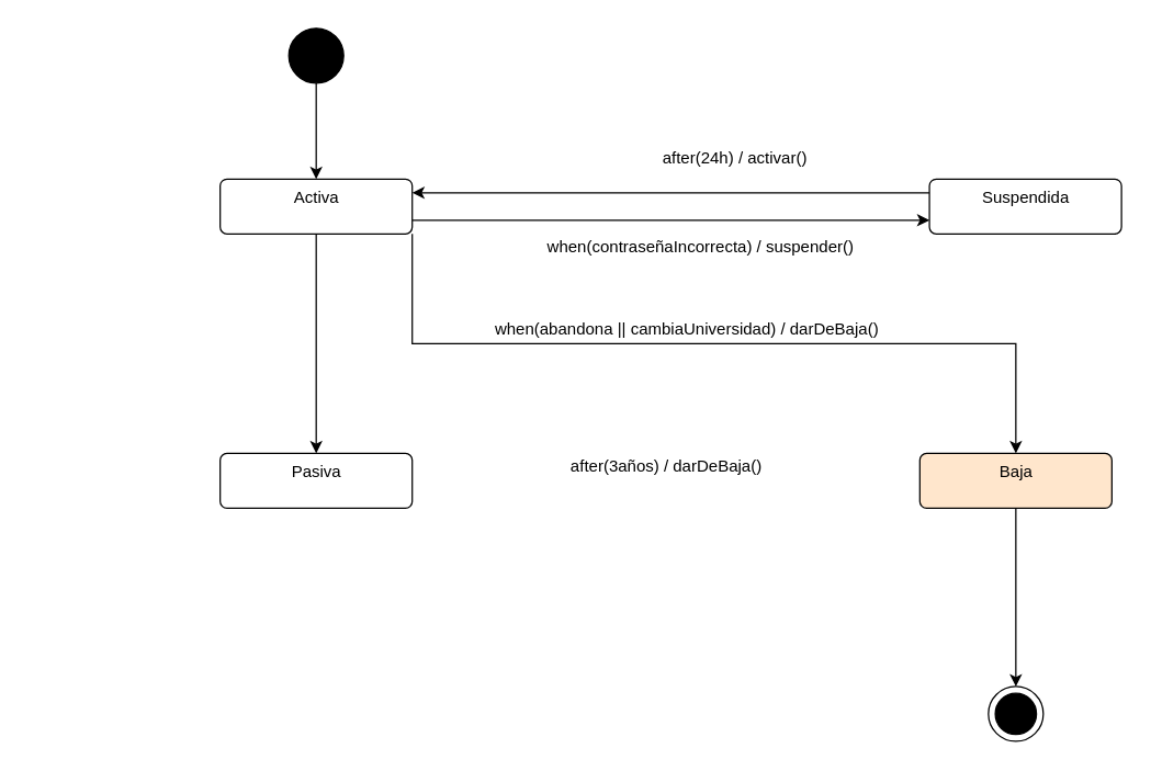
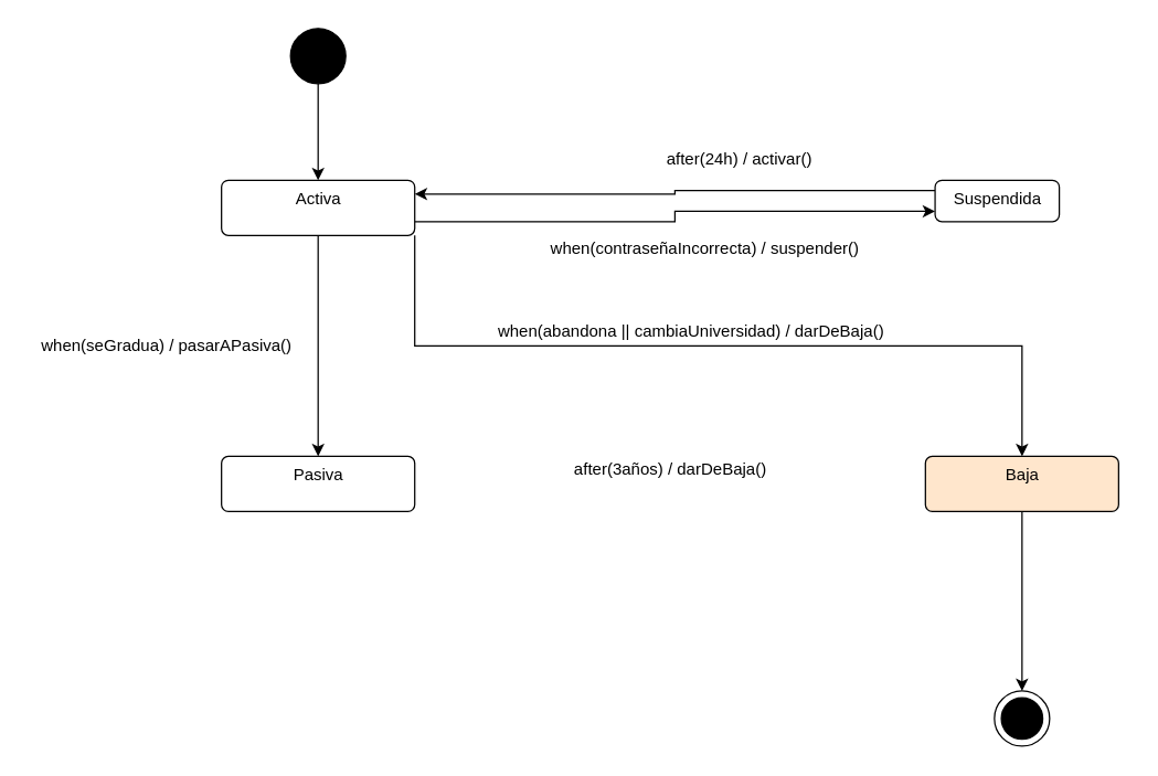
  <mxCell id="0" />
  <mxCell id="1" parent="0" />
  <mxCell id="2" style="edgeStyle=orthogonalEdgeStyle;rounded=0;orthogonalLoop=1;jettySize=auto;html=1;exitX=0.5;exitY=1;exitDx=0;exitDy=0;entryX=0.5;entryY=0;entryDx=0;entryDy=0;" edge="1" parent="1" source="3" target="8"><mxGeometry relative="1" as="geometry" /></mxCell>
  <mxCell id="3" value="" style="shape=ellipse;html=1;fillColor=#000000;fontSize=18;fontColor=#ffffff;" vertex="1" parent="1"><mxGeometry x="210" y="20" width="40" height="40" as="geometry" /></mxCell>
  <mxCell id="4" value="" style="shape=mxgraph.sysml.actFinal;html=1;verticalLabelPosition=bottom;labelBackgroundColor=#ffffff;verticalAlign=top;" vertex="1" parent="1"><mxGeometry x="720" y="500" width="40" height="40" as="geometry" /></mxCell>
  <mxCell id="5" style="edgeStyle=orthogonalEdgeStyle;rounded=0;orthogonalLoop=1;jettySize=auto;html=1;exitX=1;exitY=0.75;exitDx=0;exitDy=0;entryX=0;entryY=0.75;entryDx=0;entryDy=0;" edge="1" parent="1" source="8" target="10"><mxGeometry relative="1" as="geometry" /></mxCell>
  <mxCell id="6" style="edgeStyle=orthogonalEdgeStyle;rounded=0;orthogonalLoop=1;jettySize=auto;html=1;exitX=0.5;exitY=1;exitDx=0;exitDy=0;entryX=0.5;entryY=0;entryDx=0;entryDy=0;" edge="1" parent="1" source="8" target="13"><mxGeometry relative="1" as="geometry" /></mxCell>
  <mxCell id="7" style="edgeStyle=orthogonalEdgeStyle;rounded=0;orthogonalLoop=1;jettySize=auto;html=1;exitX=1;exitY=1;exitDx=0;exitDy=0;entryX=0.5;entryY=0;entryDx=0;entryDy=0;" edge="1" parent="1" source="8" target="16"><mxGeometry relative="1" as="geometry" /></mxCell>
  <mxCell id="8" value="Activa" style="html=1;align=center;verticalAlign=top;rounded=1;absoluteArcSize=1;arcSize=10;dashed=0;" vertex="1" parent="1"><mxGeometry x="160" y="130" width="140" height="40" as="geometry" /></mxCell>
  <mxCell id="9" style="edgeStyle=orthogonalEdgeStyle;rounded=0;orthogonalLoop=1;jettySize=auto;html=1;exitX=0;exitY=0.25;exitDx=0;exitDy=0;entryX=1;entryY=0.25;entryDx=0;entryDy=0;" edge="1" parent="1" source="10" target="8"><mxGeometry relative="1" as="geometry" /></mxCell>
- <mxCell id="10" value="Suspendida" style="html=1;align=center;verticalAlign=top;rounded=1;absoluteArcSize=1;arcSize=10;dashed=0;" vertex="1" parent="1"><mxGeometry x="677" y="130" width="140" height="40" as="geometry" /></mxCell>
+ <mxCell id="10" value="Suspendida" style="html=1;align=center;verticalAlign=top;rounded=1;absoluteArcSize=1;arcSize=10;dashed=0;" vertex="1" parent="1"><mxGeometry x="677" y="130" width="90" height="30" as="geometry" /></mxCell>
  <mxCell id="11" value="when(contraseñaIncorrecta) / suspender()" style="text;html=1;align=center;verticalAlign=middle;resizable=0;points=[];autosize=1;strokeColor=none;" vertex="1" parent="1"><mxGeometry x="390" y="170" width="240" height="20" as="geometry" /></mxCell>
  <mxCell id="12" value="after(24h) / activar()" style="text;html=1;align=center;verticalAlign=middle;resizable=0;points=[];autosize=1;strokeColor=none;" vertex="1" parent="1"><mxGeometry x="475" y="105" width="120" height="20" as="geometry" /></mxCell>
  <mxCell id="13" value="Pasiva" style="html=1;align=center;verticalAlign=top;rounded=1;absoluteArcSize=1;arcSize=10;dashed=0;" vertex="1" parent="1"><mxGeometry x="160" y="330" width="140" height="40" as="geometry" /></mxCell>
+ <mxCell id="14" value="when(seGradua) / pasarAPasiva()" style="text;html=1;align=center;verticalAlign=middle;resizable=0;points=[];autosize=1;strokeColor=none;" vertex="1" parent="1"><mxGeometry x="20" y="240" width="200" height="20" as="geometry" /></mxCell>
  <mxCell id="15" style="edgeStyle=orthogonalEdgeStyle;rounded=0;orthogonalLoop=1;jettySize=auto;html=1;exitX=0.5;exitY=1;exitDx=0;exitDy=0;" edge="1" parent="1" source="16" target="4"><mxGeometry relative="1" as="geometry" /></mxCell>
  <mxCell id="16" value="Baja" style="html=1;align=center;verticalAlign=top;rounded=1;absoluteArcSize=1;arcSize=10;dashed=0;fillColor=#ffe6cc;" vertex="1" parent="1"><mxGeometry x="670" y="330" width="140" height="40" as="geometry" /></mxCell>
  <mxCell id="17" value="when(abandona || cambiaUniversidad) / darDeBaja()" style="text;html=1;align=center;verticalAlign=middle;resizable=0;points=[];autosize=1;strokeColor=none;" vertex="1" parent="1"><mxGeometry x="350" y="230" width="300" height="20" as="geometry" /></mxCell>
  <mxCell id="18" value="after(3años) / darDeBaja()" style="text;html=1;align=center;verticalAlign=middle;resizable=0;points=[];autosize=1;strokeColor=none;" vertex="1" parent="1"><mxGeometry x="410" y="330" width="150" height="20" as="geometry" /></mxCell>
